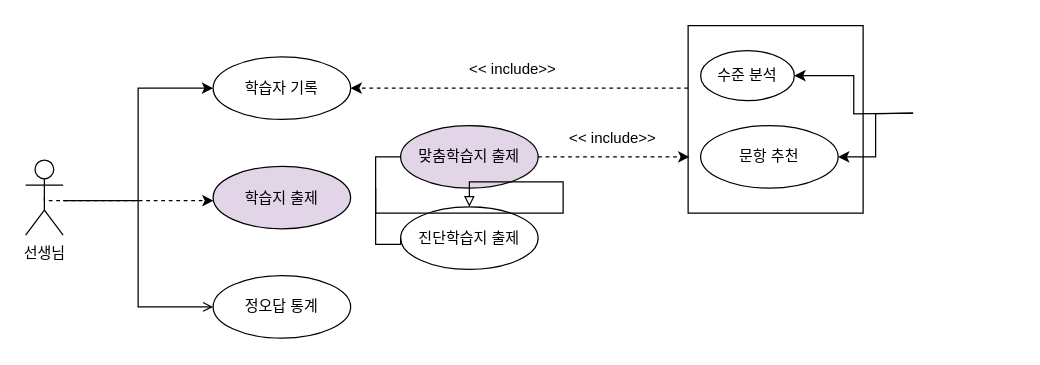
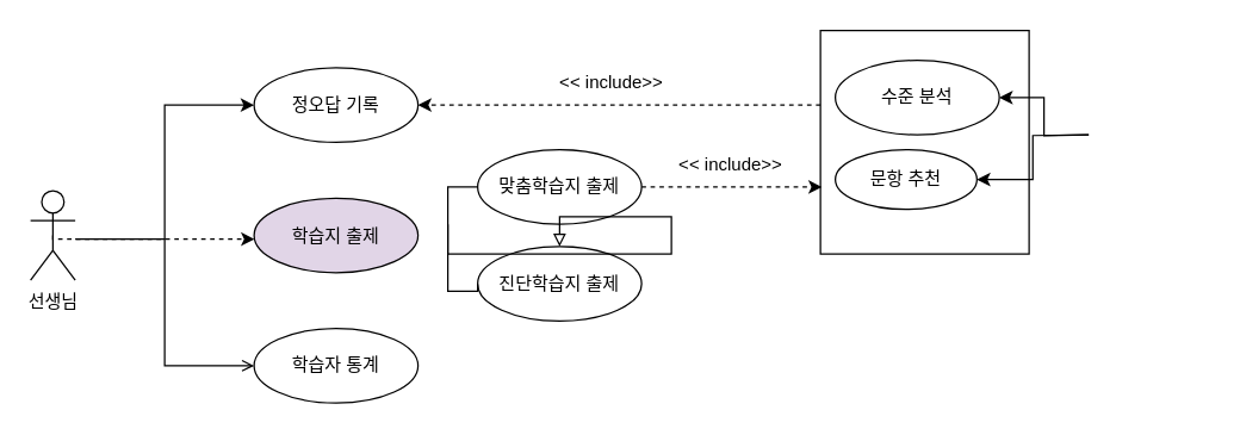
  <mxCell id="0" />
  <mxCell id="1" parent="0" />
  <mxCell id="2" style="edgeStyle=orthogonalEdgeStyle;rounded=0;orthogonalLoop=1;jettySize=auto;html=1;endArrow=open;" parent="1" source="3" target="5" edge="1"><mxGeometry relative="1" as="geometry"><Array as="points"><mxPoint x="110" y="160" /><mxPoint x="110" y="245" /></Array></mxGeometry></mxCell>
  <mxCell id="3" value="선생님" style="shape=umlActor;verticalLabelPosition=bottom;verticalAlign=top;html=1;outlineConnect=0;" parent="1" vertex="1"><mxGeometry x="20" y="127.5" width="30" height="60" as="geometry" /></mxCell>
- <mxCell id="4" value="학습자 기록" style="ellipse;whiteSpace=wrap;html=1;" parent="1" vertex="1"><mxGeometry x="170" y="45" width="110" height="50" as="geometry" /></mxCell>
- <mxCell id="5" value="정오답 통계" style="ellipse;whiteSpace=wrap;html=1;" parent="1" vertex="1"><mxGeometry x="170" y="220" width="110" height="50" as="geometry" /></mxCell>
+ <mxCell id="4" value="정오답 기록" style="ellipse;whiteSpace=wrap;html=1;" parent="1" vertex="1"><mxGeometry x="170" y="45" width="110" height="50" as="geometry" /></mxCell>
+ <mxCell id="5" value="학습자 통계" style="ellipse;whiteSpace=wrap;html=1;" parent="1" vertex="1"><mxGeometry x="170" y="220" width="110" height="50" as="geometry" /></mxCell>
  <mxCell id="6" value="&amp;lt;&amp;lt; include&amp;gt;&amp;gt;" style="text;html=1;strokeColor=none;fillColor=none;align=center;verticalAlign=middle;whiteSpace=wrap;rounded=0;" parent="1" vertex="1"><mxGeometry x="360" y="40" width="100" height="30" as="geometry" /></mxCell>
  <mxCell id="7" value="&amp;lt;&amp;lt; include&amp;gt;&amp;gt;" style="text;html=1;strokeColor=none;fillColor=none;align=center;verticalAlign=middle;whiteSpace=wrap;rounded=0;" parent="1" vertex="1"><mxGeometry x="440" y="95" width="100" height="30" as="geometry" /></mxCell>
  <mxCell id="8" value="" style="group" parent="1" vertex="1" connectable="0"><mxGeometry x="550" y="20" width="260" height="150" as="geometry" /></mxCell>
  <mxCell id="9" value="" style="rounded=0;whiteSpace=wrap;html=1;" parent="8" vertex="1"><mxGeometry width="140" height="150" as="geometry" /></mxCell>
- <mxCell id="10" value="수준 분석" style="ellipse;whiteSpace=wrap;html=1;" parent="8" vertex="1"><mxGeometry x="10" y="20" width="75" height="40" as="geometry" /></mxCell>
+ <mxCell id="10" value="수준 분석" style="ellipse;whiteSpace=wrap;html=1;" parent="8" vertex="1"><mxGeometry x="10" y="20" width="110" height="50" as="geometry" /></mxCell>
  <mxCell id="11" style="edgeStyle=orthogonalEdgeStyle;rounded=0;orthogonalLoop=1;jettySize=auto;html=1;entryX=1;entryY=0.5;entryDx=0;entryDy=0;" parent="8" target="10" edge="1"><mxGeometry relative="1" as="geometry"><mxPoint x="180" y="70" as="sourcePoint" /></mxGeometry></mxCell>
- <mxCell id="12" value="문항 추천" style="ellipse;whiteSpace=wrap;html=1;" parent="8" vertex="1"><mxGeometry x="10" y="80" width="110" height="50" as="geometry" /></mxCell>
+ <mxCell id="12" value="문항 추천" style="ellipse;whiteSpace=wrap;html=1;" parent="8" vertex="1"><mxGeometry x="10" y="80" width="95" height="40" as="geometry" /></mxCell>
  <mxCell id="13" style="edgeStyle=orthogonalEdgeStyle;rounded=0;orthogonalLoop=1;jettySize=auto;html=1;entryX=1;entryY=0.5;entryDx=0;entryDy=0;" parent="8" target="12" edge="1"><mxGeometry relative="1" as="geometry"><mxPoint x="180" y="70" as="sourcePoint" /></mxGeometry></mxCell>
  <mxCell id="14" style="edgeStyle=orthogonalEdgeStyle;rounded=0;orthogonalLoop=1;jettySize=auto;html=1;entryX=1;entryY=0.5;entryDx=0;entryDy=0;dashed=1;" parent="1" source="9" target="4" edge="1"><mxGeometry relative="1" as="geometry"><Array as="points"><mxPoint x="500" y="70" /><mxPoint x="500" y="70" /></Array></mxGeometry></mxCell>
  <mxCell id="15" style="edgeStyle=orthogonalEdgeStyle;rounded=0;orthogonalLoop=1;jettySize=auto;html=1;entryX=0.007;entryY=0.7;entryDx=0;entryDy=0;entryPerimeter=0;dashed=1;" parent="1" source="18" target="9" edge="1"><mxGeometry relative="1" as="geometry" /></mxCell>
  <mxCell id="16" value="" style="group" parent="1" vertex="1" connectable="0"><mxGeometry x="170" y="100" width="260" height="115" as="geometry" /></mxCell>
  <mxCell id="17" value="학습지 출제" style="ellipse;whiteSpace=wrap;html=1;fillColor=#e1d5e7;" parent="16" vertex="1"><mxGeometry y="32.5" width="110" height="50" as="geometry" /></mxCell>
- <mxCell id="18" value="맞춤학습지 출제" style="ellipse;whiteSpace=wrap;html=1;fillColor=#e1d5e7;" parent="16" vertex="1"><mxGeometry x="150" width="110" height="50" as="geometry" /></mxCell>
+ <mxCell id="18" value="맞춤학습지 출제" style="ellipse;whiteSpace=wrap;html=1;" parent="16" vertex="1"><mxGeometry x="150" width="110" height="50" as="geometry" /></mxCell>
  <mxCell id="19" value="진단학습지 출제" style="ellipse;whiteSpace=wrap;html=1;" parent="16" vertex="1"><mxGeometry x="150" y="65" width="110" height="50" as="geometry" /></mxCell>
  <mxCell id="20" style="edgeStyle=orthogonalEdgeStyle;rounded=0;orthogonalLoop=1;jettySize=auto;html=1;exitX=0;exitY=0.5;exitDx=0;exitDy=0;endArrow=block;endFill=0;" parent="16" source="18" target="19" edge="1"><mxGeometry relative="1" as="geometry" /></mxCell>
  <mxCell id="21" value="" style="endArrow=none;html=1;rounded=0;edgeStyle=orthogonalEdgeStyle;entryX=0;entryY=0.5;entryDx=0;entryDy=0;" parent="16" target="19" edge="1"><mxGeometry width="50" height="50" relative="1" as="geometry"><mxPoint x="130" y="50" as="sourcePoint" /><mxPoint x="170" y="95" as="targetPoint" /><Array as="points"><mxPoint x="130" y="95" /><mxPoint x="150" y="95" /></Array></mxGeometry></mxCell>
  <mxCell id="22" style="edgeStyle=orthogonalEdgeStyle;rounded=0;orthogonalLoop=1;jettySize=auto;html=1;entryX=0;entryY=0.5;entryDx=0;entryDy=0;" edge="1" parent="1" target="4"><mxGeometry relative="1" as="geometry"><Array as="points"><mxPoint x="110" y="70" /></Array><mxPoint x="110" y="160" as="sourcePoint" /><mxPoint x="170" y="20" as="targetPoint" /></mxGeometry></mxCell>
  <mxCell id="23" style="edgeStyle=orthogonalEdgeStyle;rounded=0;orthogonalLoop=1;jettySize=auto;html=1;exitX=0.5;exitY=0.5;exitDx=0;exitDy=0;exitPerimeter=0;dashed=1;" edge="1" parent="1" source="3" target="17"><mxGeometry relative="1" as="geometry"><Array as="points"><mxPoint x="35" y="160" /></Array><mxPoint x="80" y="157" as="sourcePoint" /><mxPoint x="170" y="157" as="targetPoint" /></mxGeometry></mxCell>
